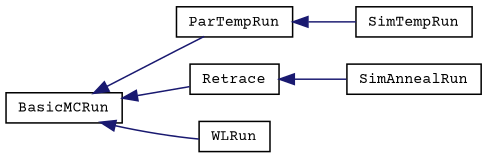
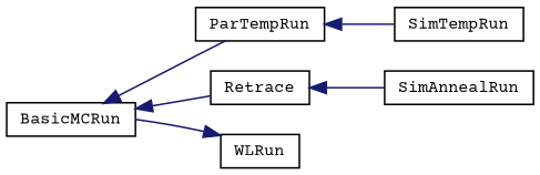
  digraph {
    fontname="Courier Prime"
    rankdir=LR
    node [color=black fontname="Courier Prime" fontsize=10 shape=record]
    edge [color=midnightblue dir=back fontname="Courier Prime" fontsize=10 labelfontname=FreeSans labelfontsize=10 style=solid]
    n1 [height=0.2 label=BasicMCRun width=0.4]
    n2 [height=0.2 label=ParTempRun width=0.4]
    n3 [height=0.2 label=Retrace width=0.4]
    n4 [height=0.2 label=WLRun width=0.4]
    n5 [height=0.2 label=SimTempRun width=0.4]
    n6 [height=0.2 label=SimAnnealRun width=0.4]
    n1 -> n2
    n1 -> n3
-   n1 -> n4
+   n4 -> n1
    n2 -> n5
    n3 -> n6
  }
